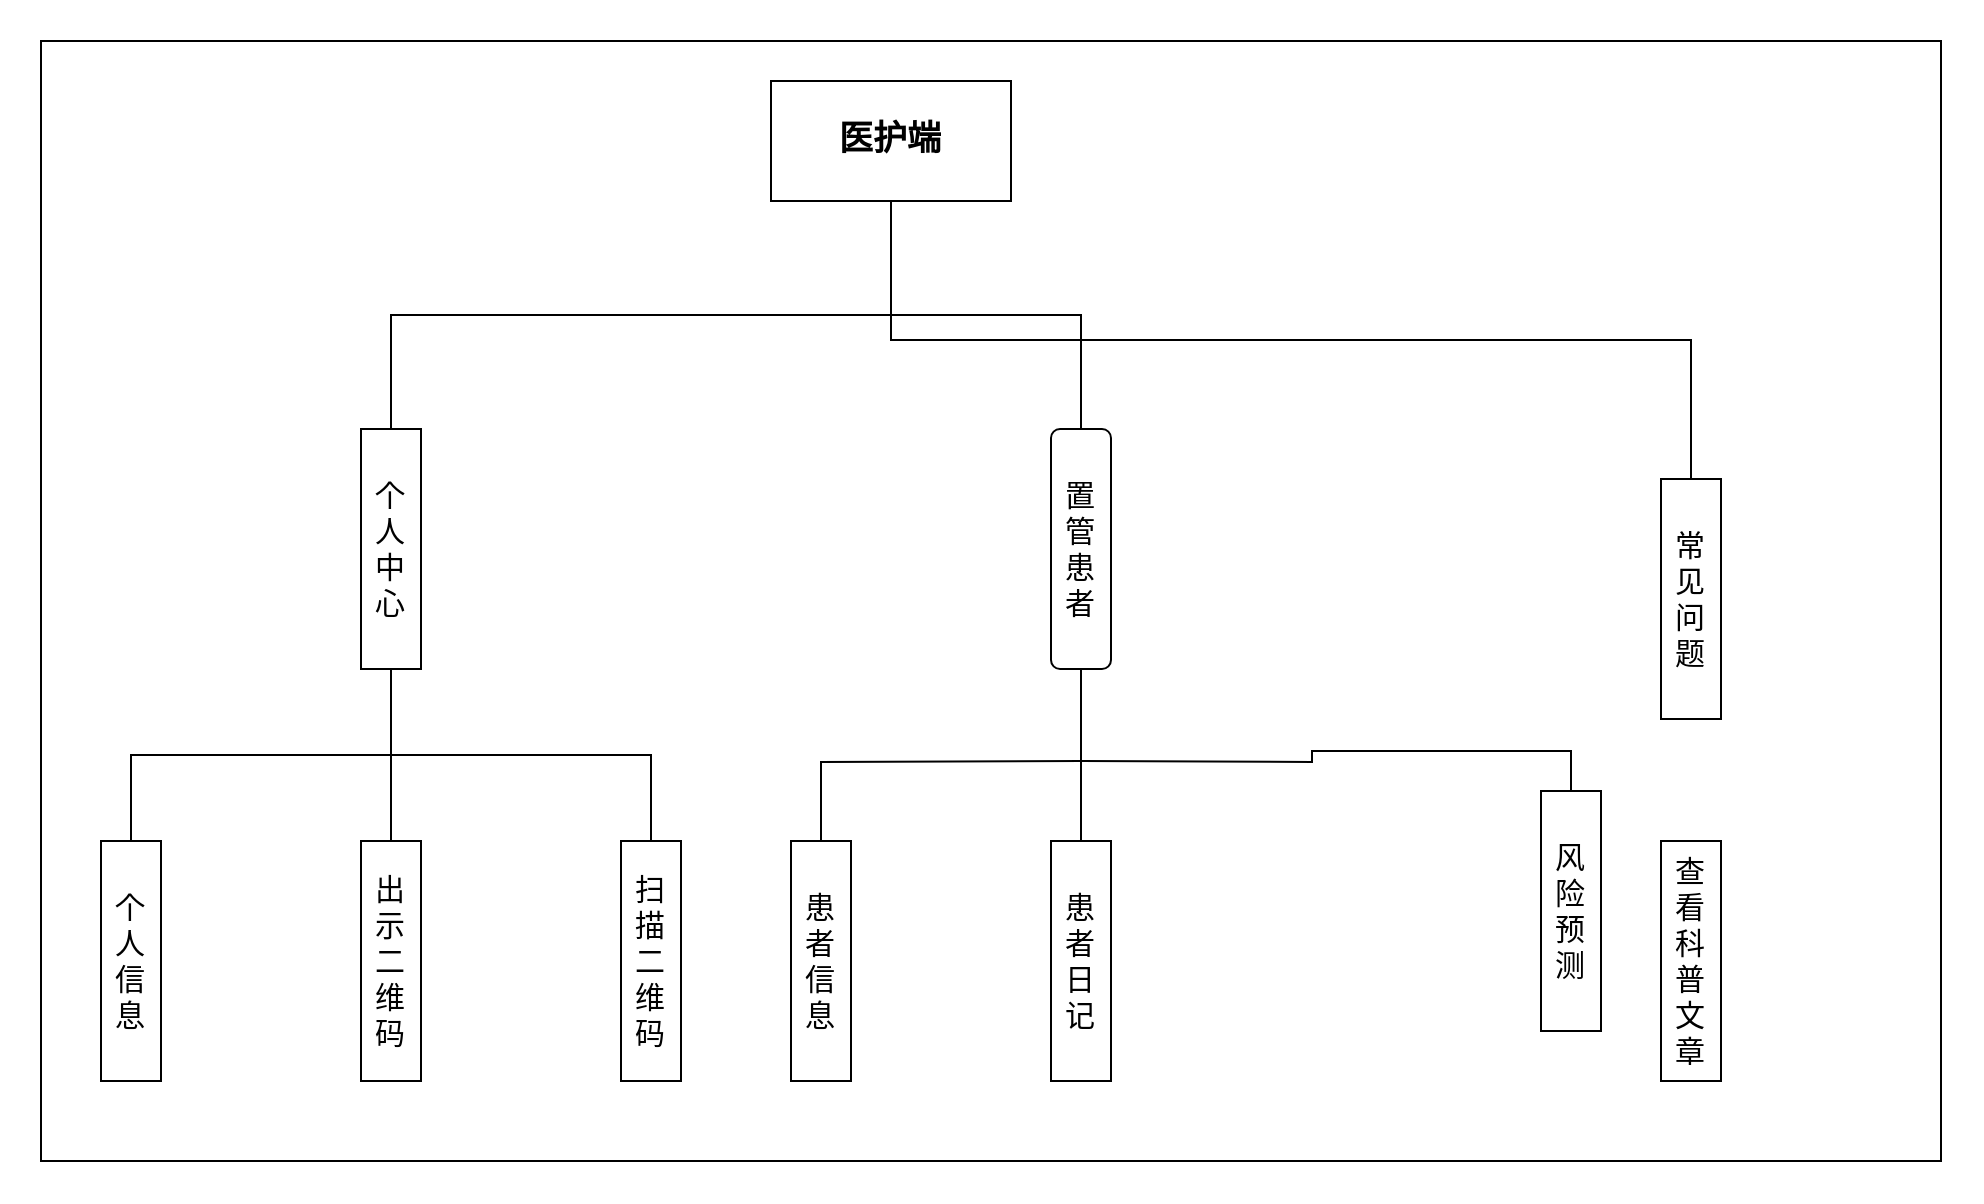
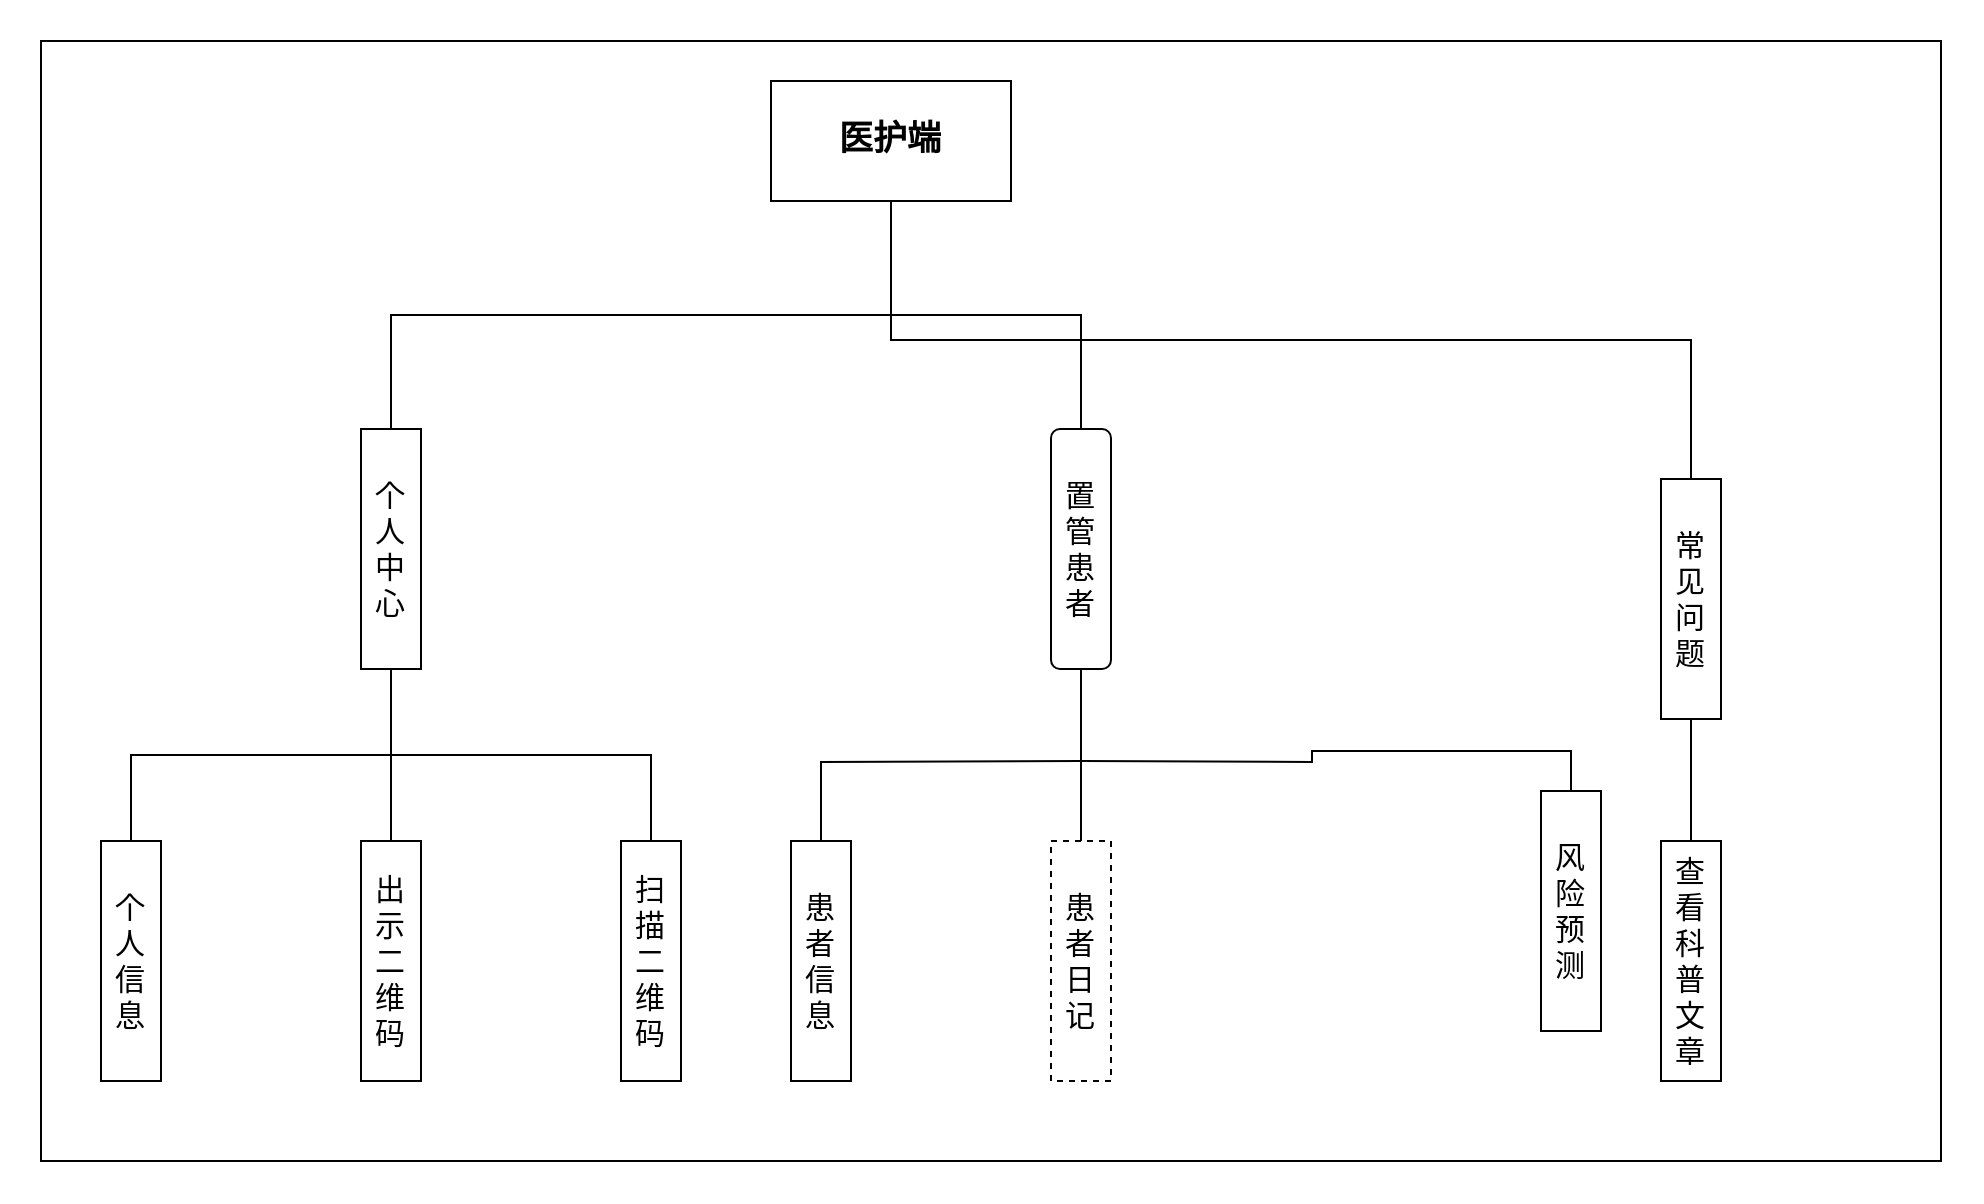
  <mxCell id="0" />
  <mxCell id="1" parent="0" />
  <mxCell id="2" value="" style="rounded=0;whiteSpace=wrap;html=1;strokeColor=default;" parent="1" vertex="1"><mxGeometry x="20" y="20" width="950" height="560" as="geometry" /></mxCell>
  <mxCell id="3" style="edgeStyle=orthogonalEdgeStyle;rounded=0;orthogonalLoop=1;jettySize=auto;html=1;exitX=0.5;exitY=1;exitDx=0;exitDy=0;entryX=0.5;entryY=0;entryDx=0;entryDy=0;endArrow=none;endFill=0;" parent="1" source="6" target="10" edge="1"><mxGeometry relative="1" as="geometry" /></mxCell>
  <mxCell id="4" style="edgeStyle=orthogonalEdgeStyle;rounded=0;orthogonalLoop=1;jettySize=auto;html=1;exitX=0.5;exitY=1;exitDx=0;exitDy=0;entryX=0.5;entryY=0;entryDx=0;entryDy=0;endArrow=none;endFill=0;" parent="1" source="6" target="11" edge="1"><mxGeometry relative="1" as="geometry" /></mxCell>
  <mxCell id="5" style="edgeStyle=orthogonalEdgeStyle;rounded=0;orthogonalLoop=1;jettySize=auto;html=1;exitX=0.5;exitY=1;exitDx=0;exitDy=0;entryX=0.5;entryY=0;entryDx=0;entryDy=0;endArrow=none;endFill=0;" parent="1" source="6" target="13" edge="1"><mxGeometry relative="1" as="geometry" /></mxCell>
  <mxCell id="6" value="&lt;font style=&quot;font-size: 17px;&quot;&gt;&lt;b&gt;医护端&lt;/b&gt;&lt;/font&gt;" style="rounded=0;whiteSpace=wrap;html=1;" parent="1" vertex="1"><mxGeometry x="385" y="40" width="120" height="60" as="geometry" /></mxCell>
  <mxCell id="7" style="edgeStyle=orthogonalEdgeStyle;rounded=0;orthogonalLoop=1;jettySize=auto;html=1;exitX=0.5;exitY=1;exitDx=0;exitDy=0;entryX=0.5;entryY=0;entryDx=0;entryDy=0;endArrow=none;endFill=0;" parent="1" source="10" target="14" edge="1"><mxGeometry relative="1" as="geometry" /></mxCell>
  <mxCell id="8" style="edgeStyle=orthogonalEdgeStyle;rounded=0;orthogonalLoop=1;jettySize=auto;html=1;exitX=0.5;exitY=1;exitDx=0;exitDy=0;entryX=0.5;entryY=0;entryDx=0;entryDy=0;endArrow=none;endFill=0;" parent="1" source="10" target="15" edge="1"><mxGeometry relative="1" as="geometry" /></mxCell>
  <mxCell id="9" style="edgeStyle=orthogonalEdgeStyle;rounded=0;orthogonalLoop=1;jettySize=auto;html=1;exitX=0.5;exitY=1;exitDx=0;exitDy=0;entryX=0.5;entryY=0;entryDx=0;entryDy=0;endArrow=none;endFill=0;" parent="1" source="10" target="16" edge="1"><mxGeometry relative="1" as="geometry" /></mxCell>
  <mxCell id="10" value="&lt;font style=&quot;font-size: 15px;&quot;&gt;个人中心&lt;/font&gt;" style="rounded=0;whiteSpace=wrap;html=1;" parent="1" vertex="1"><mxGeometry x="180" y="214" width="30" height="120" as="geometry" /></mxCell>
  <mxCell id="11" value="&lt;font style=&quot;font-size: 15px;&quot;&gt;置管患者&lt;/font&gt;" style="whiteSpace=wrap;html=1;rounded=1;" parent="1" vertex="1"><mxGeometry x="525" y="214" width="30" height="120" as="geometry" /></mxCell>
+ <mxCell id="12" style="edgeStyle=orthogonalEdgeStyle;rounded=0;orthogonalLoop=1;jettySize=auto;html=1;exitX=0.5;exitY=1;exitDx=0;exitDy=0;entryX=0.5;entryY=0;entryDx=0;entryDy=0;endArrow=none;endFill=0;" parent="1" source="13" target="23" edge="1"><mxGeometry relative="1" as="geometry" /></mxCell>
  <mxCell id="13" value="&lt;font style=&quot;font-size: 15px;&quot;&gt;常见问题&lt;/font&gt;" style="rounded=0;whiteSpace=wrap;html=1;" parent="1" vertex="1"><mxGeometry x="830" y="239" width="30" height="120" as="geometry" /></mxCell>
  <mxCell id="14" value="&lt;font style=&quot;font-size: 15px;&quot;&gt;个人信息&lt;/font&gt;" style="rounded=0;whiteSpace=wrap;html=1;" parent="1" vertex="1"><mxGeometry x="50" y="420" width="30" height="120" as="geometry" /></mxCell>
  <mxCell id="15" value="&lt;font style=&quot;font-size: 15px;&quot;&gt;出示二维码&lt;/font&gt;" style="rounded=0;whiteSpace=wrap;html=1;" parent="1" vertex="1"><mxGeometry x="180" y="420" width="30" height="120" as="geometry" /></mxCell>
  <mxCell id="16" value="&lt;font style=&quot;font-size: 15px;&quot;&gt;扫描二维码&lt;/font&gt;" style="rounded=0;whiteSpace=wrap;html=1;" parent="1" vertex="1"><mxGeometry x="310" y="420" width="30" height="120" as="geometry" /></mxCell>
  <mxCell id="17" style="edgeStyle=orthogonalEdgeStyle;rounded=0;orthogonalLoop=1;jettySize=auto;html=1;exitX=0.5;exitY=1;exitDx=0;exitDy=0;entryX=0.5;entryY=0;entryDx=0;entryDy=0;endArrow=none;endFill=0;" parent="1" target="20" edge="1"><mxGeometry relative="1" as="geometry"><mxPoint x="540" y="380" as="sourcePoint" /></mxGeometry></mxCell>
  <mxCell id="18" style="edgeStyle=orthogonalEdgeStyle;rounded=0;orthogonalLoop=1;jettySize=auto;html=1;exitX=0.5;exitY=1;exitDx=0;exitDy=0;entryX=0.5;entryY=0;entryDx=0;entryDy=0;endArrow=none;endFill=0;" parent="1" source="11" target="21" edge="1"><mxGeometry relative="1" as="geometry"><mxPoint x="540" y="380" as="sourcePoint" /></mxGeometry></mxCell>
  <mxCell id="19" style="edgeStyle=orthogonalEdgeStyle;rounded=0;orthogonalLoop=1;jettySize=auto;html=1;exitX=0.5;exitY=1;exitDx=0;exitDy=0;entryX=0.5;entryY=0;entryDx=0;entryDy=0;endArrow=none;endFill=0;" parent="1" target="22" edge="1"><mxGeometry relative="1" as="geometry"><mxPoint x="540" y="380" as="sourcePoint" /></mxGeometry></mxCell>
  <mxCell id="20" value="&lt;font style=&quot;font-size: 15px;&quot;&gt;患者信息&lt;/font&gt;" style="rounded=0;whiteSpace=wrap;html=1;" parent="1" vertex="1"><mxGeometry x="395" y="420" width="30" height="120" as="geometry" /></mxCell>
- <mxCell id="21" value="&lt;font style=&quot;font-size: 15px;&quot;&gt;患者日记&lt;/font&gt;" style="rounded=0;whiteSpace=wrap;html=1;" parent="1" vertex="1"><mxGeometry x="525" y="420" width="30" height="120" as="geometry" /></mxCell>
+ <mxCell id="21" value="&lt;font style=&quot;font-size: 15px;&quot;&gt;患者日记&lt;/font&gt;" style="rounded=0;whiteSpace=wrap;html=1;dashed=1;" parent="1" vertex="1"><mxGeometry x="525" y="420" width="30" height="120" as="geometry" /></mxCell>
  <mxCell id="22" value="&lt;font style=&quot;font-size: 15px;&quot;&gt;风险预测&lt;/font&gt;" style="rounded=0;whiteSpace=wrap;html=1;" parent="1" vertex="1"><mxGeometry x="770" y="395" width="30" height="120" as="geometry" /></mxCell>
  <mxCell id="23" value="&lt;font style=&quot;font-size: 15px;&quot;&gt;查看科普文章&lt;/font&gt;" style="rounded=0;whiteSpace=wrap;html=1;" parent="1" vertex="1"><mxGeometry x="830" y="420" width="30" height="120" as="geometry" /></mxCell>
